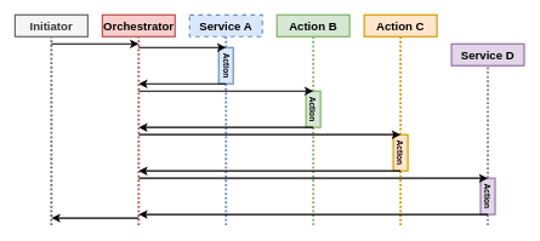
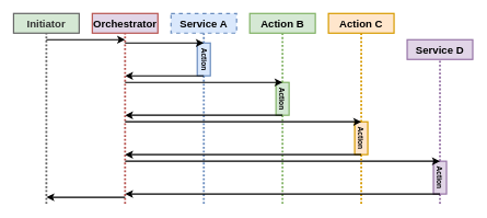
  <mxCell id="0" />
  <mxCell id="1" parent="0" />
  <mxCell id="2" value="&lt;font style=&quot;font-size: 16px&quot;&gt;&lt;b&gt;Service A&lt;/b&gt;&lt;/font&gt;" style="rounded=0;whiteSpace=wrap;html=1;strokeWidth=2;fillColor=#dae8fc;strokeColor=#6c8ebf;dashed=1;" parent="1" vertex="1"><mxGeometry x="260" y="20" width="100" height="30" as="geometry" /></mxCell>
  <mxCell id="3" value="" style="endArrow=none;dashed=1;html=1;entryX=0.5;entryY=1;entryDx=0;entryDy=0;strokeWidth=3;dashPattern=1 1;fillColor=#dae8fc;strokeColor=#6c8ebf;exitX=0;exitY=0.5;exitDx=0;exitDy=0;" parent="1" source="4" target="2" edge="1"><mxGeometry width="50" height="50" relative="1" as="geometry"><mxPoint x="310" y="60" as="sourcePoint" /><mxPoint x="780" y="230" as="targetPoint" /></mxGeometry></mxCell>
  <mxCell id="4" value="&lt;b&gt;&lt;font style=&quot;font-size: 11px&quot;&gt;Action&lt;/font&gt;&lt;/b&gt;" style="rounded=0;whiteSpace=wrap;html=1;strokeWidth=2;fillColor=#dae8fc;strokeColor=#6c8ebf;rotation=90;" parent="1" vertex="1"><mxGeometry x="285" y="80" width="50" height="20" as="geometry" /></mxCell>
  <mxCell id="5" value="&lt;font style=&quot;font-size: 16px&quot;&gt;&lt;b&gt;Action B&lt;/b&gt;&lt;/font&gt;" style="rounded=0;whiteSpace=wrap;html=1;strokeWidth=2;fillColor=#d5e8d4;strokeColor=#82b366;" parent="1" vertex="1"><mxGeometry x="380" y="20" width="100" height="30" as="geometry" /></mxCell>
  <mxCell id="6" value="&lt;b&gt;&lt;font style=&quot;font-size: 11px&quot;&gt;Action&lt;/font&gt;&lt;/b&gt;" style="rounded=0;whiteSpace=wrap;html=1;strokeWidth=2;fillColor=#d5e8d4;strokeColor=#82b366;rotation=90;" parent="1" vertex="1"><mxGeometry x="405" y="140" width="50" height="20" as="geometry" /></mxCell>
  <mxCell id="7" value="" style="endArrow=none;dashed=1;html=1;entryX=1;entryY=0.5;entryDx=0;entryDy=0;strokeWidth=3;fillColor=#dae8fc;strokeColor=#6c8ebf;dashPattern=1 1;" parent="1" target="4" edge="1"><mxGeometry width="50" height="50" relative="1" as="geometry"><mxPoint x="310" y="310" as="sourcePoint" /><mxPoint x="320" y="60" as="targetPoint" /></mxGeometry></mxCell>
  <mxCell id="8" value="" style="endArrow=classic;html=1;strokeWidth=2;exitX=1;exitY=0.5;exitDx=0;exitDy=0;" parent="1" edge="1" source="4"><mxGeometry width="50" height="50" relative="1" as="geometry"><mxPoint x="310" y="120" as="sourcePoint" /><mxPoint x="190" y="115" as="targetPoint" /></mxGeometry></mxCell>
  <mxCell id="9" value="" style="endArrow=none;dashed=1;html=1;entryX=0.5;entryY=1;entryDx=0;entryDy=0;strokeWidth=3;fillColor=#d5e8d4;strokeColor=#82b366;dashPattern=1 1;exitX=0;exitY=0.5;exitDx=0;exitDy=0;" parent="1" source="6" target="5" edge="1"><mxGeometry width="50" height="50" relative="1" as="geometry"><mxPoint x="320" y="300" as="sourcePoint" /><mxPoint x="320" y="125" as="targetPoint" /></mxGeometry></mxCell>
  <mxCell id="10" value="&lt;font style=&quot;font-size: 16px&quot;&gt;&lt;b&gt;Action C&lt;/b&gt;&lt;/font&gt;" style="rounded=0;whiteSpace=wrap;html=1;strokeWidth=2;fillColor=#ffe6cc;strokeColor=#d79b00;" parent="1" vertex="1"><mxGeometry x="500" y="20" width="100" height="30" as="geometry" /></mxCell>
  <mxCell id="11" value="" style="endArrow=none;dashed=1;html=1;entryX=0.5;entryY=1;entryDx=0;entryDy=0;strokeWidth=3;fillColor=#ffe6cc;strokeColor=#d79b00;dashPattern=1 1;exitX=0;exitY=0.5;exitDx=0;exitDy=0;" parent="1" source="12" target="10" edge="1"><mxGeometry width="50" height="50" relative="1" as="geometry"><mxPoint x="550" y="150" as="sourcePoint" /><mxPoint x="440" y="60" as="targetPoint" /></mxGeometry></mxCell>
  <mxCell id="12" value="&lt;b&gt;&lt;font style=&quot;font-size: 11px&quot;&gt;Action&lt;/font&gt;&lt;/b&gt;" style="rounded=0;whiteSpace=wrap;html=1;strokeWidth=2;fillColor=#ffe6cc;strokeColor=#d79b00;rotation=90;" parent="1" vertex="1"><mxGeometry x="525" y="200" width="50" height="20" as="geometry" /></mxCell>
  <mxCell id="13" value="" style="endArrow=none;dashed=1;html=1;entryX=1;entryY=0.5;entryDx=0;entryDy=0;strokeWidth=3;fillColor=#d5e8d4;strokeColor=#82b366;dashPattern=1 1;" parent="1" target="6" edge="1"><mxGeometry width="50" height="50" relative="1" as="geometry"><mxPoint x="430" y="310" as="sourcePoint" /><mxPoint x="470" y="95" as="targetPoint" /></mxGeometry></mxCell>
  <mxCell id="14" value="" style="endArrow=classic;html=1;strokeWidth=2;exitX=1;exitY=0.5;exitDx=0;exitDy=0;" parent="1" edge="1" source="6"><mxGeometry width="50" height="50" relative="1" as="geometry"><mxPoint x="430" y="180" as="sourcePoint" /><mxPoint x="190" y="175" as="targetPoint" /></mxGeometry></mxCell>
  <mxCell id="15" value="&lt;b&gt;&lt;font style=&quot;font-size: 11px&quot;&gt;Action&lt;/font&gt;&lt;/b&gt;" style="rounded=0;whiteSpace=wrap;html=1;strokeWidth=2;fillColor=#e1d5e7;strokeColor=#9673a6;rotation=90;" parent="1" vertex="1"><mxGeometry x="645" y="260" width="50" height="20" as="geometry" /></mxCell>
  <mxCell id="16" value="&lt;font style=&quot;font-size: 16px&quot;&gt;&lt;b&gt;Service D&lt;/b&gt;&lt;/font&gt;" style="rounded=0;whiteSpace=wrap;html=1;strokeWidth=2;fillColor=#e1d5e7;strokeColor=#9673a6;" parent="1" vertex="1"><mxGeometry x="620" y="60" width="100" height="30" as="geometry" /></mxCell>
  <mxCell id="17" value="" style="endArrow=none;dashed=1;html=1;entryX=0.5;entryY=1;entryDx=0;entryDy=0;strokeWidth=3;fillColor=#e1d5e7;strokeColor=#9673a6;dashPattern=1 1;exitX=0;exitY=0.5;exitDx=0;exitDy=0;" parent="1" source="15" target="16" edge="1"><mxGeometry width="50" height="50" relative="1" as="geometry"><mxPoint x="560" y="195" as="sourcePoint" /><mxPoint x="560" y="60" as="targetPoint" /></mxGeometry></mxCell>
  <mxCell id="18" value="" style="endArrow=classic;html=1;strokeWidth=2;entryX=0;entryY=0.5;entryDx=0;entryDy=0;" parent="1" edge="1" target="15"><mxGeometry width="50" height="50" relative="1" as="geometry"><mxPoint x="190" y="245" as="sourcePoint" /><mxPoint x="670" y="240" as="targetPoint" /></mxGeometry></mxCell>
  <mxCell id="19" value="" style="endArrow=none;dashed=1;html=1;entryX=1;entryY=0.5;entryDx=0;entryDy=0;strokeWidth=3;fillColor=#ffe6cc;strokeColor=#d79b00;dashPattern=1 1;" parent="1" target="12" edge="1"><mxGeometry width="50" height="50" relative="1" as="geometry"><mxPoint x="550" y="310" as="sourcePoint" /><mxPoint x="560" y="60" as="targetPoint" /></mxGeometry></mxCell>
  <mxCell id="20" value="" style="endArrow=none;dashed=1;html=1;strokeWidth=3;fillColor=#e1d5e7;strokeColor=#9673a6;dashPattern=1 1;exitX=1;exitY=0.5;exitDx=0;exitDy=0;" parent="1" source="15" edge="1"><mxGeometry width="50" height="50" relative="1" as="geometry"><mxPoint x="560" y="310" as="sourcePoint" /><mxPoint x="670" y="310" as="targetPoint" /></mxGeometry></mxCell>
- <mxCell id="21" value="&lt;span style=&quot;font-size: 16px&quot;&gt;&lt;b&gt;Orchestrator&lt;/b&gt;&lt;/span&gt;" style="rounded=0;whiteSpace=wrap;html=1;strokeWidth=2;fillColor=#f8cecc;strokeColor=#b85450;" vertex="1" parent="1"><mxGeometry x="140" y="20" width="100" height="30" as="geometry" /></mxCell>
+ <mxCell id="21" value="&lt;span style=&quot;font-size: 16px&quot;&gt;&lt;b&gt;Orchestrator&lt;/b&gt;&lt;/span&gt;" style="rounded=0;whiteSpace=wrap;html=1;strokeWidth=2;fillColor=#e1d5e7;strokeColor=#b85450;" vertex="1" parent="1"><mxGeometry x="140" y="20" width="100" height="30" as="geometry" /></mxCell>
  <mxCell id="22" value="" style="endArrow=none;dashed=1;html=1;entryX=0.5;entryY=1;entryDx=0;entryDy=0;strokeWidth=3;fillColor=#f8cecc;strokeColor=#b85450;dashPattern=1 1;" edge="1" parent="1" target="21"><mxGeometry width="50" height="50" relative="1" as="geometry"><mxPoint x="190" y="310" as="sourcePoint" /><mxPoint x="680" y="60" as="targetPoint" /></mxGeometry></mxCell>
  <mxCell id="23" value="" style="endArrow=classic;html=1;strokeWidth=2;entryX=0;entryY=0.5;entryDx=0;entryDy=0;" edge="1" parent="1" target="4"><mxGeometry width="50" height="50" relative="1" as="geometry"><mxPoint x="190" y="65" as="sourcePoint" /><mxPoint x="310" y="60" as="targetPoint" /></mxGeometry></mxCell>
  <mxCell id="24" value="" style="endArrow=classic;html=1;strokeWidth=2;entryX=0;entryY=0.5;entryDx=0;entryDy=0;" edge="1" parent="1" target="6"><mxGeometry width="50" height="50" relative="1" as="geometry"><mxPoint x="190" y="125" as="sourcePoint" /><mxPoint x="320" y="75" as="targetPoint" /></mxGeometry></mxCell>
  <mxCell id="25" value="" style="endArrow=classic;html=1;strokeWidth=2;entryX=0;entryY=0.5;entryDx=0;entryDy=0;" edge="1" parent="1" target="12"><mxGeometry width="50" height="50" relative="1" as="geometry"><mxPoint x="190" y="185" as="sourcePoint" /><mxPoint x="680" y="250" as="targetPoint" /></mxGeometry></mxCell>
  <mxCell id="26" value="" style="endArrow=classic;html=1;strokeWidth=2;exitX=1;exitY=0.5;exitDx=0;exitDy=0;" edge="1" parent="1" source="12"><mxGeometry width="50" height="50" relative="1" as="geometry"><mxPoint x="560" y="250" as="sourcePoint" /><mxPoint x="190" y="235" as="targetPoint" /></mxGeometry></mxCell>
  <mxCell id="27" value="" style="endArrow=none;html=1;strokeWidth=2;entryX=1;entryY=0.5;entryDx=0;entryDy=0;startArrow=classic;startFill=1;endFill=0;" edge="1" parent="1" target="15"><mxGeometry width="50" height="50" relative="1" as="geometry"><mxPoint x="190" y="295" as="sourcePoint" /><mxPoint x="680" y="255" as="targetPoint" /></mxGeometry></mxCell>
- <mxCell id="28" value="&lt;span style=&quot;font-size: 16px&quot;&gt;&lt;b&gt;Initiator&lt;/b&gt;&lt;/span&gt;" style="rounded=0;whiteSpace=wrap;html=1;strokeWidth=2;fillColor=#f5f5f5;strokeColor=#666666;fontColor=#333333;" vertex="1" parent="1"><mxGeometry x="20" y="20" width="100" height="30" as="geometry" /></mxCell>
+ <mxCell id="28" value="&lt;span style=&quot;font-size: 16px&quot;&gt;&lt;b&gt;Initiator&lt;/b&gt;&lt;/span&gt;" style="rounded=0;whiteSpace=wrap;html=1;strokeWidth=2;fillColor=#d5e8d4;strokeColor=#666666;fontColor=#333333;" vertex="1" parent="1"><mxGeometry x="20" y="20" width="100" height="30" as="geometry" /></mxCell>
  <mxCell id="29" value="" style="endArrow=none;dashed=1;html=1;entryX=0.5;entryY=1;entryDx=0;entryDy=0;strokeWidth=3;fillColor=#f5f5f5;strokeColor=#666666;dashPattern=1 1;" edge="1" parent="1" target="28"><mxGeometry width="50" height="50" relative="1" as="geometry"><mxPoint x="70" y="310" as="sourcePoint" /><mxPoint x="200" y="60" as="targetPoint" /></mxGeometry></mxCell>
  <mxCell id="30" value="" style="endArrow=classic;html=1;strokeWidth=2;" edge="1" parent="1"><mxGeometry width="50" height="50" relative="1" as="geometry"><mxPoint x="70" y="60" as="sourcePoint" /><mxPoint x="190" y="60" as="targetPoint" /></mxGeometry></mxCell>
  <mxCell id="31" value="" style="endArrow=classic;html=1;strokeWidth=2;" edge="1" parent="1"><mxGeometry width="50" height="50" relative="1" as="geometry"><mxPoint x="190" y="300" as="sourcePoint" /><mxPoint x="70" y="300" as="targetPoint" /></mxGeometry></mxCell>
